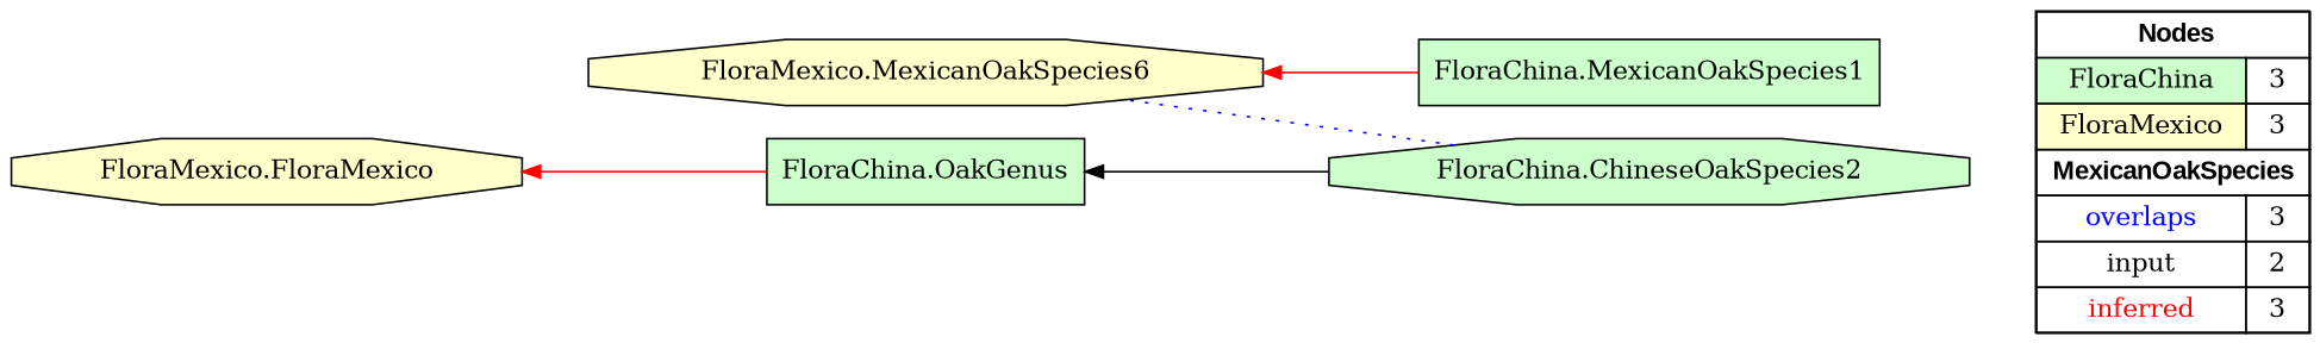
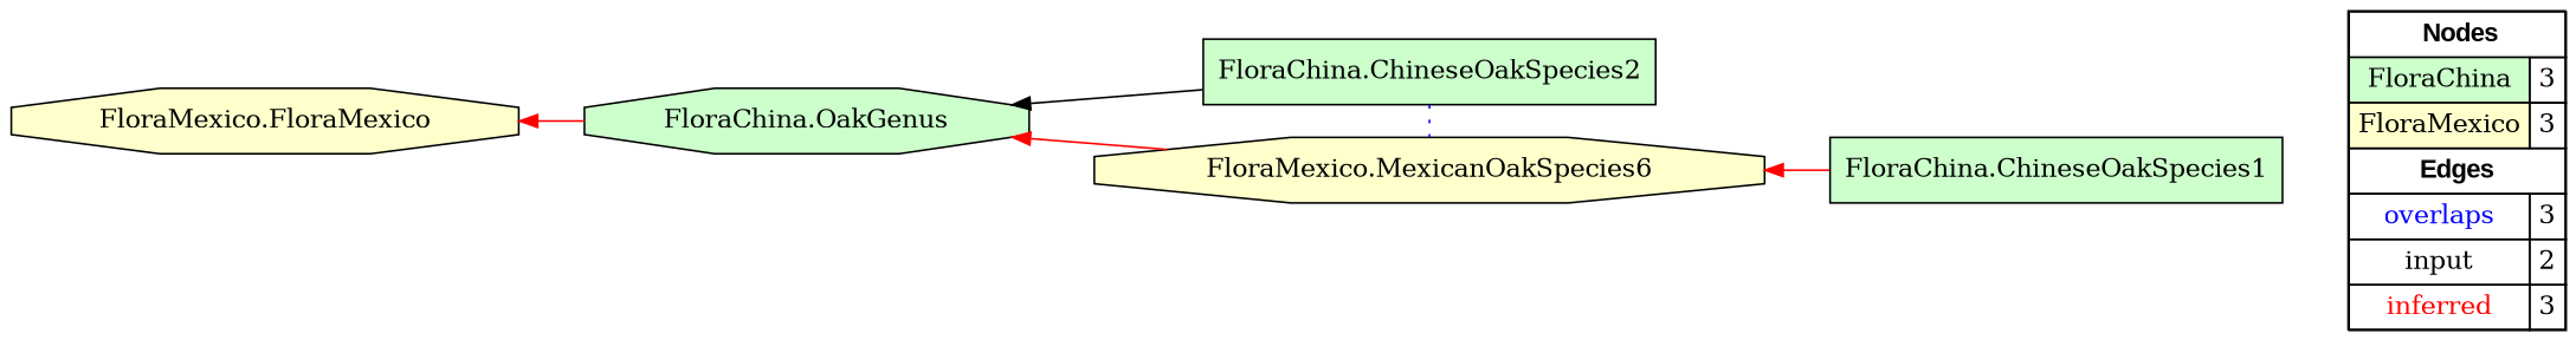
  digraph {
    rankdir=RL
    node [fillcolor="#CCFFCC" shape=box style=filled]
    edge [arrowhead=normal color="#FF0000" constraint=true penwidth=1 style=solid]
-   n1 [fillcolor=white label=<   <TABLE BORDER="0" CELLBORDER="1" CELLSPACING="0" CELLPADDING="4">  <TR> <TD COLSPAN="2"><font face="Arial Black"> Nodes</font></TD> </TR>  <TR>   <TD bgcolor="#CCFFCC">FloraChina</TD>   <TD>3</TD>   </TR>  <TR>   <TD bgcolor="#FFFFCC">FloraMexico</TD>   <TD>3</TD>   </TR>  <TR> <TD COLSPAN="2"><font face = "Arial Black"> MexicanOakSpecies </font></TD> </TR>  <TR>   <TD><font color ="#0000FF">overlaps</font></TD>   <TD>3</TD>   </TR>  <TR>   <TD><font color ="#000000">input</font></TD>   <TD>2</TD>   </TR>  <TR>   <TD><font color ="#FF0000">inferred</font></TD>   <TD>3</TD>   </TR>  </TABLE>   > margin=0]
+   n1 [fillcolor=white label=<   <TABLE BORDER="0" CELLBORDER="1" CELLSPACING="0" CELLPADDING="4">  <TR> <TD COLSPAN="2"><font face="Arial Black"> Nodes</font></TD> </TR>  <TR>   <TD bgcolor="#CCFFCC">FloraChina</TD>   <TD>3</TD>   </TR>  <TR>   <TD bgcolor="#FFFFCC">FloraMexico</TD>   <TD>3</TD>   </TR>  <TR> <TD COLSPAN="2"><font face = "Arial Black"> Edges </font></TD> </TR>  <TR>   <TD><font color ="#0000FF">overlaps</font></TD>   <TD>3</TD>   </TR>  <TR>   <TD><font color ="#000000">input</font></TD>   <TD>2</TD>   </TR>  <TR>   <TD><font color ="#FF0000">inferred</font></TD>   <TD>3</TD>   </TR>  </TABLE>   > margin=0]
    n2 [fillcolor="#FFFFCC" label="FloraMexico.MexicanOakSpecies6" shape=octagon]
-   "FloraChina.ChineseOakSpecies1" [label="FloraChina.MexicanOakSpecies1"]
-   "FloraChina.OakGenus"
-   "FloraChina.ChineseOakSpecies2" [shape=octagon]
+   "FloraChina.ChineseOakSpecies1"
+   "FloraChina.OakGenus" [shape=octagon]
+   "FloraChina.ChineseOakSpecies2"
    n6 [fillcolor="#FFFFCC" label="FloraMexico.FloraMexico" shape=octagon]
    subgraph sub_1 {
      rank=source
      n1
    }
+   n2 -> "FloraChina.OakGenus"
    "FloraChina.ChineseOakSpecies1" -> n2
    "FloraChina.OakGenus" -> n6
    "FloraChina.ChineseOakSpecies2" -> n2 [arrowhead=none color="#0000FF" constraint=false style=dotted]
    "FloraChina.ChineseOakSpecies2" -> "FloraChina.OakGenus" [color="#000000"]
  }
